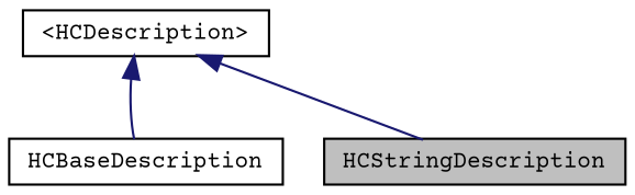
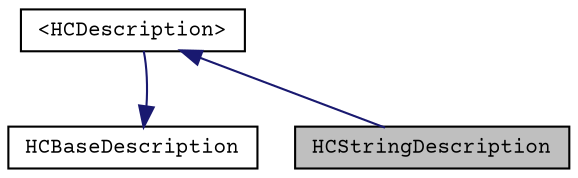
  digraph {
    fontname="Courier Prime"
    node [color=black fontname="Courier Prime" fontsize=10 shape=record]
    edge [color=midnightblue dir=back fontname="Courier Prime" fontsize=10 labelfontname="FreeSans.ttf" labelfontsize=10 style=solid]
    n1 [fillcolor=grey75 fontcolor=black height=0.2 label=HCStringDescription style=filled width=0.4]
    n2 [height=0.2 label=HCBaseDescription width=0.4]
    n3 [height=0.2 label="\<HCDescription\>" width=0.4]
    n3 -> n1
-   n3 -> n2
+   n2 -> n3
  }
